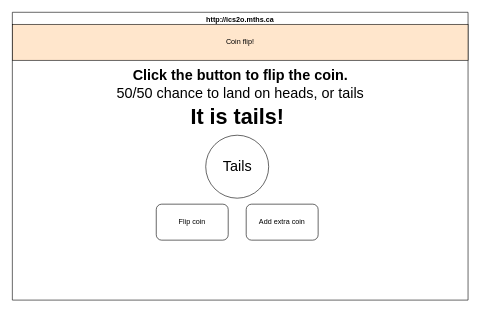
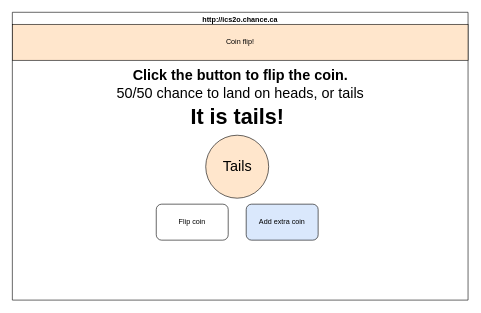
  <mxCell id="0" />
  <mxCell id="1" parent="0" />
- <mxCell id="2" value="http://ics2o.mths.ca" style="swimlane;whiteSpace=wrap;html=1;" vertex="1" parent="1"><mxGeometry x="20" y="20" width="760" height="480" as="geometry" /></mxCell>
+ <mxCell id="2" value="http://ics2o.chance.ca" style="swimlane;whiteSpace=wrap;html=1;" vertex="1" parent="1"><mxGeometry x="20" y="20" width="760" height="480" as="geometry" /></mxCell>
  <mxCell id="3" value="Coin flip!" style="rounded=0;whiteSpace=wrap;html=1;fillColor=#ffe6cc;" vertex="1" parent="2"><mxGeometry y="20" width="760" height="60" as="geometry" /></mxCell>
  <mxCell id="4" value="Click the button to flip the coin.&lt;br&gt;&lt;span style=&quot;font-weight: normal;&quot;&gt;50/50 chance to land on heads, or tails&lt;/span&gt;" style="text;strokeColor=none;fillColor=none;html=1;fontSize=24;fontStyle=1;verticalAlign=middle;align=center;" vertex="1" parent="2"><mxGeometry x="330" y="100" width="100" height="40" as="geometry" /></mxCell>
  <mxCell id="5" value="Flip coin" style="rounded=1;whiteSpace=wrap;html=1;" vertex="1" parent="2"><mxGeometry x="240" y="320" width="120" height="60" as="geometry" /></mxCell>
- <mxCell id="6" value="Add extra coin" style="rounded=1;whiteSpace=wrap;html=1;" vertex="1" parent="2"><mxGeometry x="390" y="320" width="120" height="60" as="geometry" /></mxCell>
+ <mxCell id="6" value="Add extra coin" style="rounded=1;whiteSpace=wrap;html=1;fillColor=#dae8fc;" vertex="1" parent="2"><mxGeometry x="390" y="320" width="120" height="60" as="geometry" /></mxCell>
  <mxCell id="7" value="&lt;font style=&quot;font-size: 36px;&quot;&gt;It is tails!&lt;/font&gt;" style="text;strokeColor=none;fillColor=none;html=1;fontSize=24;fontStyle=1;verticalAlign=middle;align=center;" vertex="1" parent="2"><mxGeometry x="325" y="140" width="100" height="65" as="geometry" /></mxCell>
- <mxCell id="8" value="&lt;font style=&quot;font-size: 24px;&quot;&gt;Tails&lt;/font&gt;" style="ellipse;whiteSpace=wrap;html=1;aspect=fixed;" vertex="1" parent="2"><mxGeometry x="322.5" y="205" width="105" height="105" as="geometry" /></mxCell>
+ <mxCell id="8" value="&lt;font style=&quot;font-size: 24px;&quot;&gt;Tails&lt;/font&gt;" style="ellipse;whiteSpace=wrap;html=1;aspect=fixed;fillColor=#ffe6cc;" vertex="1" parent="2"><mxGeometry x="322.5" y="205" width="105" height="105" as="geometry" /></mxCell>
